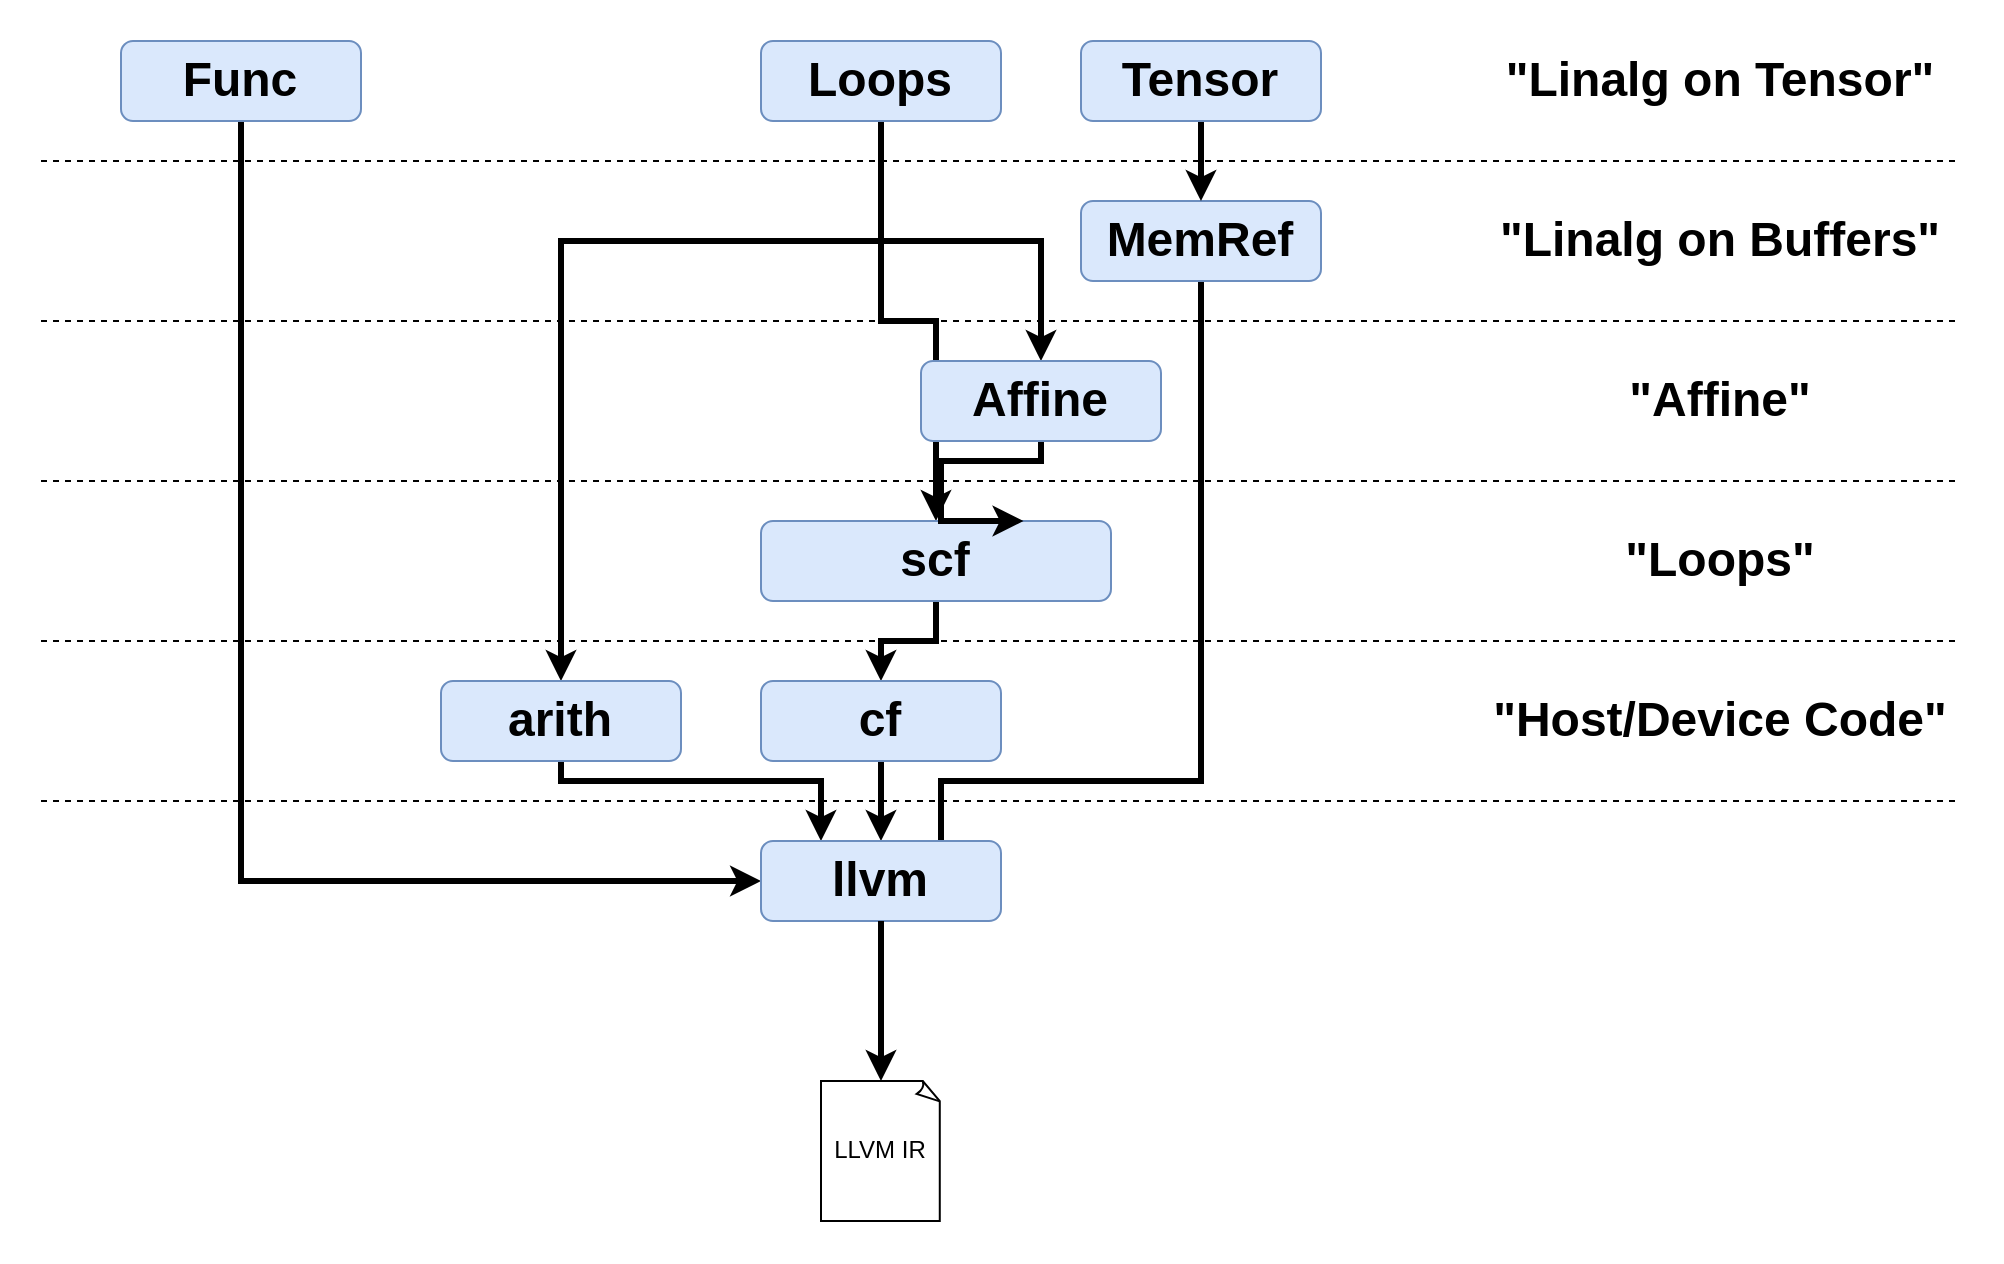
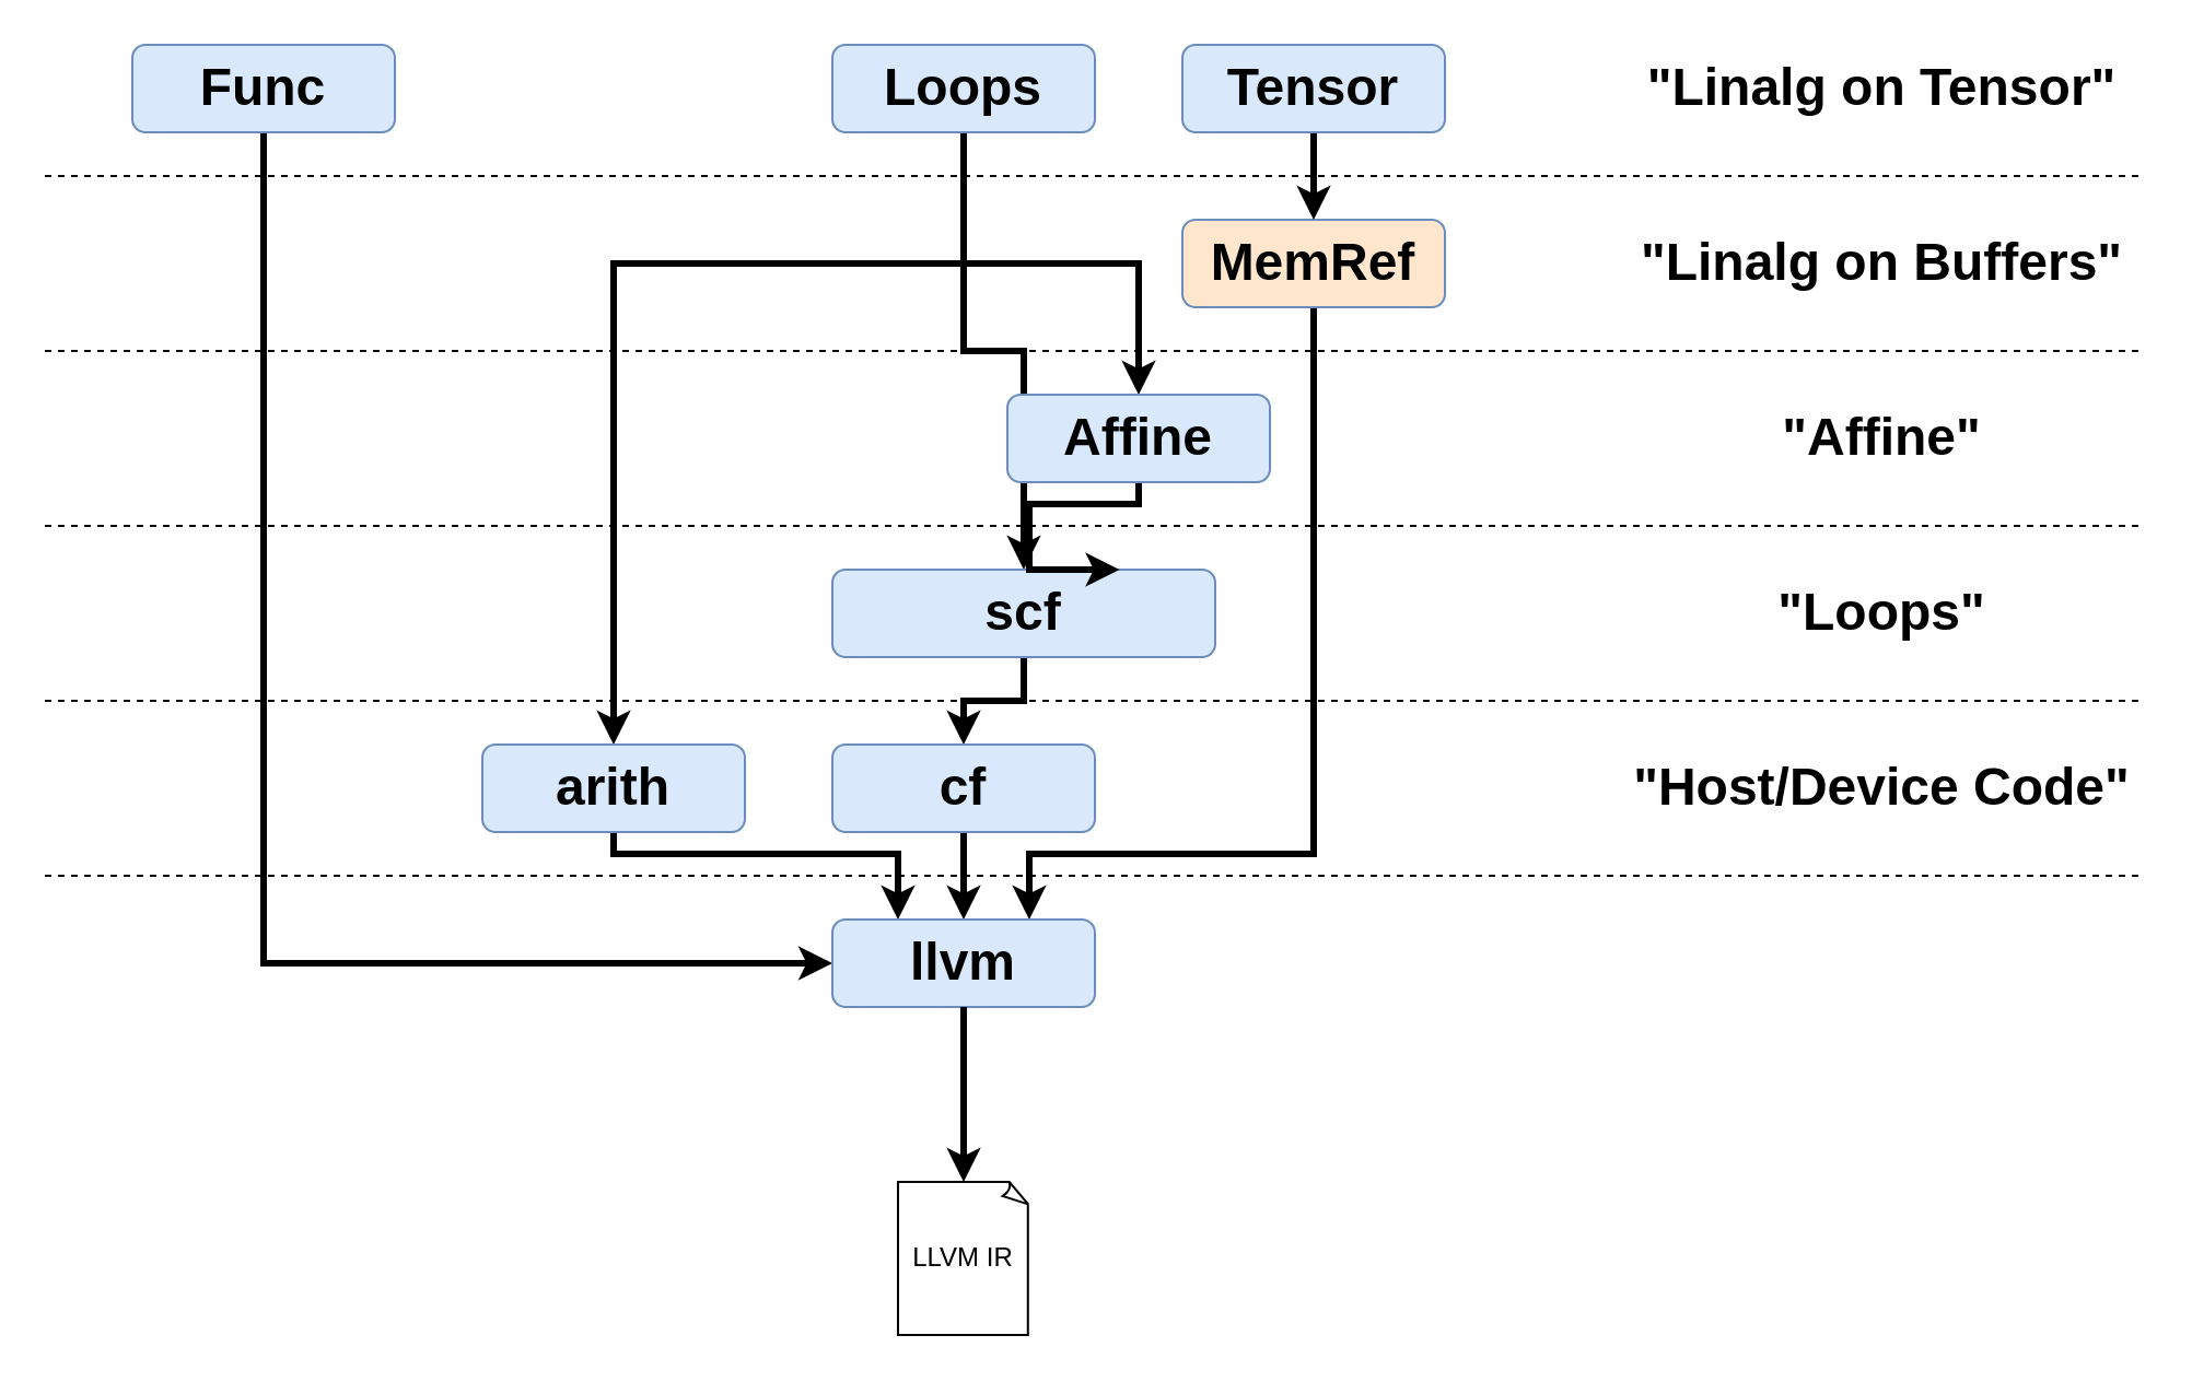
  <mxCell id="0" />
  <mxCell id="1" parent="0" />
  <mxCell id="2" style="edgeStyle=orthogonalEdgeStyle;rounded=0;orthogonalLoop=1;jettySize=auto;html=1;exitX=0.5;exitY=1;exitDx=0;exitDy=0;entryX=0.5;entryY=0;entryDx=0;entryDy=0;strokeWidth=3;" edge="1" parent="1" source="5" target="7"><mxGeometry relative="1" as="geometry" /></mxCell>
  <mxCell id="3" style="edgeStyle=orthogonalEdgeStyle;rounded=0;orthogonalLoop=1;jettySize=auto;html=1;exitX=0.5;exitY=1;exitDx=0;exitDy=0;entryX=0.5;entryY=0;entryDx=0;entryDy=0;strokeWidth=3;" edge="1" parent="1" source="5" target="17"><mxGeometry relative="1" as="geometry"><Array as="points"><mxPoint x="440" y="120" /><mxPoint x="280" y="120" /></Array></mxGeometry></mxCell>
  <mxCell id="4" style="edgeStyle=orthogonalEdgeStyle;rounded=0;orthogonalLoop=1;jettySize=auto;html=1;exitX=0.5;exitY=1;exitDx=0;exitDy=0;entryX=0.5;entryY=0;entryDx=0;entryDy=0;strokeWidth=3;" edge="1" parent="1" source="5" target="30"><mxGeometry relative="1" as="geometry"><Array as="points"><mxPoint x="440" y="120" /><mxPoint x="520" y="120" /></Array></mxGeometry></mxCell>
  <mxCell id="5" value="&lt;b&gt;&lt;font style=&quot;font-size: 24px;&quot;&gt;Loops&lt;/font&gt;&lt;/b&gt;" style="rounded=1;whiteSpace=wrap;html=1;fillColor=#dae8fc;strokeColor=#6c8ebf;" vertex="1" parent="1"><mxGeometry x="380" y="20" width="120" height="40" as="geometry" /></mxCell>
  <mxCell id="6" style="edgeStyle=orthogonalEdgeStyle;rounded=0;orthogonalLoop=1;jettySize=auto;html=1;exitX=0.5;exitY=1;exitDx=0;exitDy=0;entryX=0.5;entryY=0;entryDx=0;entryDy=0;strokeWidth=3;" edge="1" parent="1" source="7" target="11"><mxGeometry relative="1" as="geometry" /></mxCell>
  <mxCell id="7" value="&lt;span style=&quot;font-size: 24px;&quot;&gt;&lt;b&gt;scf&lt;/b&gt;&lt;/span&gt;" style="rounded=1;whiteSpace=wrap;html=1;fillColor=#dae8fc;strokeColor=#6c8ebf;" vertex="1" parent="1"><mxGeometry x="380" y="260" width="175" height="40" as="geometry" /></mxCell>
- <mxCell id="8" style="edgeStyle=orthogonalEdgeStyle;rounded=0;orthogonalLoop=1;jettySize=auto;html=1;exitX=0.5;exitY=1;exitDx=0;exitDy=0;entryX=0.75;entryY=0;entryDx=0;entryDy=0;strokeWidth=3;endArrow=none;" edge="1" parent="1" source="9" target="18"><mxGeometry relative="1" as="geometry"><Array as="points"><mxPoint x="600" y="390" /><mxPoint x="470" y="390" /></Array></mxGeometry></mxCell>
- <mxCell id="9" value="&lt;b&gt;&lt;font style=&quot;font-size: 24px;&quot;&gt;MemRef&lt;/font&gt;&lt;/b&gt;" style="rounded=1;whiteSpace=wrap;html=1;fillColor=#dae8fc;strokeColor=#6c8ebf;" vertex="1" parent="1"><mxGeometry x="540" y="100" width="120" height="40" as="geometry" /></mxCell>
+ <mxCell id="8" style="edgeStyle=orthogonalEdgeStyle;rounded=0;orthogonalLoop=1;jettySize=auto;html=1;exitX=0.5;exitY=1;exitDx=0;exitDy=0;entryX=0.75;entryY=0;entryDx=0;entryDy=0;strokeWidth=3;" edge="1" parent="1" source="9" target="18"><mxGeometry relative="1" as="geometry"><Array as="points"><mxPoint x="600" y="390" /><mxPoint x="470" y="390" /></Array></mxGeometry></mxCell>
+ <mxCell id="9" value="&lt;b&gt;&lt;font style=&quot;font-size: 24px;&quot;&gt;MemRef&lt;/font&gt;&lt;/b&gt;" style="rounded=1;whiteSpace=wrap;html=1;fillColor=#ffe6cc;strokeColor=#6c8ebf;" vertex="1" parent="1"><mxGeometry x="540" y="100" width="120" height="40" as="geometry" /></mxCell>
  <mxCell id="10" style="edgeStyle=orthogonalEdgeStyle;rounded=0;orthogonalLoop=1;jettySize=auto;html=1;exitX=0.5;exitY=1;exitDx=0;exitDy=0;entryX=0.5;entryY=0;entryDx=0;entryDy=0;strokeWidth=3;" edge="1" parent="1" source="11" target="18"><mxGeometry relative="1" as="geometry" /></mxCell>
  <mxCell id="11" value="&lt;span style=&quot;font-size: 24px;&quot;&gt;&lt;b&gt;cf&lt;/b&gt;&lt;/span&gt;" style="rounded=1;whiteSpace=wrap;html=1;fillColor=#dae8fc;strokeColor=#6c8ebf;" vertex="1" parent="1"><mxGeometry x="380" y="340" width="120" height="40" as="geometry" /></mxCell>
  <mxCell id="12" style="edgeStyle=orthogonalEdgeStyle;rounded=0;orthogonalLoop=1;jettySize=auto;html=1;exitX=0.5;exitY=1;exitDx=0;exitDy=0;entryX=0;entryY=0.5;entryDx=0;entryDy=0;strokeWidth=3;" edge="1" parent="1" source="13" target="18"><mxGeometry relative="1" as="geometry" /></mxCell>
  <mxCell id="13" value="&lt;b&gt;&lt;font style=&quot;font-size: 24px;&quot;&gt;Func&lt;/font&gt;&lt;/b&gt;" style="rounded=1;whiteSpace=wrap;html=1;fillColor=#dae8fc;strokeColor=#6c8ebf;" vertex="1" parent="1"><mxGeometry y="20" width="120" height="40" as="geometry" x="60" /></mxCell>
  <mxCell id="14" style="edgeStyle=orthogonalEdgeStyle;rounded=0;orthogonalLoop=1;jettySize=auto;html=1;exitX=0.5;exitY=1;exitDx=0;exitDy=0;entryX=0.5;entryY=0;entryDx=0;entryDy=0;strokeWidth=3;" edge="1" parent="1" source="15" target="9"><mxGeometry relative="1" as="geometry" /></mxCell>
  <mxCell id="15" value="&lt;b&gt;&lt;font style=&quot;font-size: 24px;&quot;&gt;Tensor&lt;/font&gt;&lt;/b&gt;" style="rounded=1;whiteSpace=wrap;html=1;fillColor=#dae8fc;strokeColor=#6c8ebf;" vertex="1" parent="1"><mxGeometry x="540" y="20" width="120" height="40" as="geometry" /></mxCell>
  <mxCell id="16" style="edgeStyle=orthogonalEdgeStyle;rounded=0;orthogonalLoop=1;jettySize=auto;html=1;exitX=0.5;exitY=1;exitDx=0;exitDy=0;entryX=0.25;entryY=0;entryDx=0;entryDy=0;strokeWidth=3;" edge="1" parent="1" source="17" target="18"><mxGeometry relative="1" as="geometry"><Array as="points"><mxPoint x="280" y="390" /><mxPoint x="410" y="390" /></Array></mxGeometry></mxCell>
  <mxCell id="17" value="&lt;span style=&quot;font-size: 24px;&quot;&gt;&lt;b&gt;arith&lt;/b&gt;&lt;/span&gt;" style="rounded=1;whiteSpace=wrap;html=1;fillColor=#dae8fc;strokeColor=#6c8ebf;" vertex="1" parent="1"><mxGeometry x="220" y="340" width="120" height="40" as="geometry" /></mxCell>
  <mxCell id="18" value="&lt;span style=&quot;font-size: 24px;&quot;&gt;&lt;b&gt;llvm&lt;/b&gt;&lt;/span&gt;" style="rounded=1;whiteSpace=wrap;html=1;fillColor=#dae8fc;strokeColor=#6c8ebf;" vertex="1" parent="1"><mxGeometry x="380" y="420" width="120" height="40" as="geometry" /></mxCell>
  <mxCell id="19" value="LLVM IR" style="whiteSpace=wrap;html=1;shape=mxgraph.basic.document" vertex="1" parent="1"><mxGeometry x="410" y="540" width="60" height="70" as="geometry" /></mxCell>
  <mxCell id="20" style="edgeStyle=orthogonalEdgeStyle;rounded=0;orthogonalLoop=1;jettySize=auto;html=1;exitX=0.5;exitY=1;exitDx=0;exitDy=0;entryX=0.5;entryY=0;entryDx=0;entryDy=0;entryPerimeter=0;strokeWidth=3;" edge="1" parent="1" source="18" target="19"><mxGeometry relative="1" as="geometry" /></mxCell>
  <mxCell id="21" value="" style="endArrow=none;dashed=1;html=1;rounded=0;strokeWidth=1;" edge="1" parent="1"><mxGeometry width="50" height="50" relative="1" as="geometry"><mxPoint x="20" y="80" as="sourcePoint" /><mxPoint x="980" y="80" as="targetPoint" /></mxGeometry></mxCell>
  <mxCell id="22" value="" style="endArrow=none;dashed=1;html=1;rounded=0;strokeWidth=1;" edge="1" parent="1"><mxGeometry width="50" height="50" relative="1" as="geometry"><mxPoint x="20" y="160" as="sourcePoint" /><mxPoint x="980" y="160" as="targetPoint" /></mxGeometry></mxCell>
  <mxCell id="23" value="" style="endArrow=none;dashed=1;html=1;rounded=0;strokeWidth=1;" edge="1" parent="1"><mxGeometry width="50" height="50" relative="1" as="geometry"><mxPoint x="20" y="320" as="sourcePoint" /><mxPoint x="980" y="320" as="targetPoint" /></mxGeometry></mxCell>
  <mxCell id="24" value="" style="endArrow=none;dashed=1;html=1;rounded=0;strokeWidth=1;" edge="1" parent="1"><mxGeometry width="50" height="50" relative="1" as="geometry"><mxPoint x="20" y="400" as="sourcePoint" /><mxPoint x="980" y="400" as="targetPoint" /></mxGeometry></mxCell>
  <mxCell id="25" value="&lt;b&gt;&lt;font style=&quot;font-size: 24px;&quot;&gt;&quot;Linalg on Tensor&quot;&lt;/font&gt;&lt;/b&gt;" style="text;html=1;align=center;verticalAlign=middle;whiteSpace=wrap;rounded=0;" vertex="1" parent="1"><mxGeometry x="740" y="20" width="240" height="40" as="geometry" /></mxCell>
  <mxCell id="26" value="&lt;b&gt;&lt;font style=&quot;font-size: 24px;&quot;&gt;&quot;Linalg on Buffers&quot;&lt;/font&gt;&lt;/b&gt;" style="text;html=1;align=center;verticalAlign=middle;whiteSpace=wrap;rounded=0;" vertex="1" parent="1"><mxGeometry x="740" y="100" width="240" height="40" as="geometry" /></mxCell>
  <mxCell id="27" value="&lt;b&gt;&lt;font style=&quot;font-size: 24px;&quot;&gt;&quot;Loops&quot;&lt;/font&gt;&lt;/b&gt;" style="text;html=1;align=center;verticalAlign=middle;whiteSpace=wrap;rounded=0;" vertex="1" parent="1"><mxGeometry x="740" y="260" width="240" height="40" as="geometry" /></mxCell>
  <mxCell id="28" value="&lt;b&gt;&lt;font style=&quot;font-size: 24px;&quot;&gt;&quot;Host/Device Code&quot;&lt;/font&gt;&lt;/b&gt;" style="text;html=1;align=center;verticalAlign=middle;whiteSpace=wrap;rounded=0;" vertex="1" parent="1"><mxGeometry x="740" y="340" width="240" height="40" as="geometry" /></mxCell>
  <mxCell id="29" style="edgeStyle=orthogonalEdgeStyle;rounded=0;orthogonalLoop=1;jettySize=auto;html=1;exitX=0.5;exitY=1;exitDx=0;exitDy=0;entryX=0.75;entryY=0;entryDx=0;entryDy=0;strokeWidth=3;" edge="1" parent="1" source="30" target="7"><mxGeometry relative="1" as="geometry"><Array as="points"><mxPoint x="520" y="230" /><mxPoint x="470" y="230" /></Array></mxGeometry></mxCell>
  <mxCell id="30" value="&lt;span style=&quot;font-size: 24px;&quot;&gt;&lt;b&gt;Affine&lt;/b&gt;&lt;/span&gt;" style="rounded=1;whiteSpace=wrap;html=1;fillColor=#dae8fc;strokeColor=#6c8ebf;" vertex="1" parent="1"><mxGeometry x="460" y="180" width="120" height="40" as="geometry" /></mxCell>
  <mxCell id="31" value="" style="endArrow=none;dashed=1;html=1;rounded=0;strokeWidth=1;" edge="1" parent="1"><mxGeometry width="50" height="50" relative="1" as="geometry"><mxPoint x="20" y="240" as="sourcePoint" /><mxPoint x="980" y="240" as="targetPoint" /></mxGeometry></mxCell>
  <mxCell id="32" value="&lt;b&gt;&lt;font style=&quot;font-size: 24px;&quot;&gt;&quot;Affine&quot;&lt;/font&gt;&lt;/b&gt;" style="text;html=1;align=center;verticalAlign=middle;whiteSpace=wrap;rounded=0;" vertex="1" parent="1"><mxGeometry x="740" y="180" width="240" height="40" as="geometry" /></mxCell>
